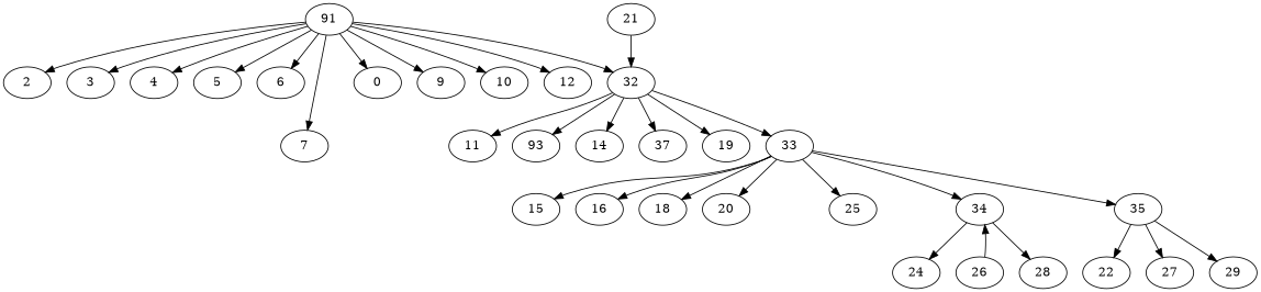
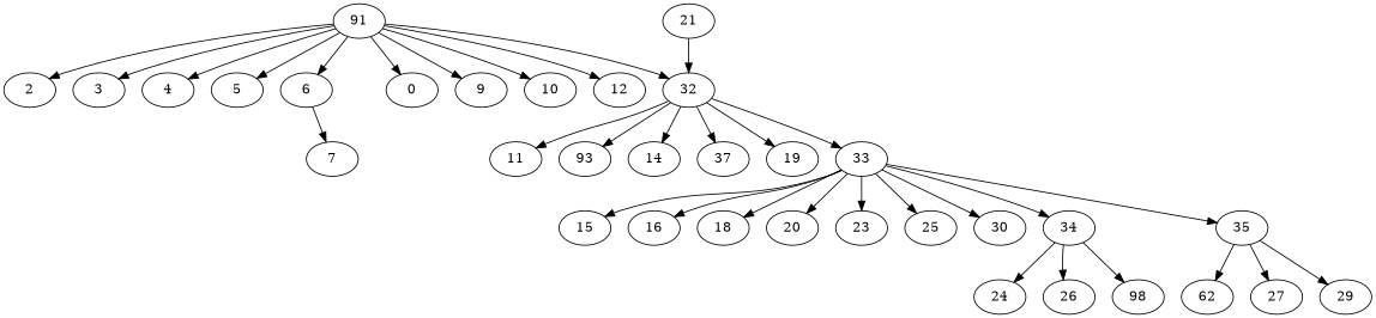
  digraph {
    n1 [label=91]
    2
    3
    4
    5
    6
    7
    n8 [label=0]
    9
    10
    12
    32
    11
    n14 [label=93]
    14
    n16 [label=37]
    19
    33
    21
    15
    16
    18
    20
+   23
    25
+   30
    34
    35
    24
    26
-   28
-   22
+   28 [label=98]
+   22 [label=62]
    27
    29
    n1 -> 2
    n1 -> 3
    n1 -> 4
    n1 -> 5
    n1 -> 6
-   n1 -> 7
+   6 -> 7
    n1 -> n8
    n1 -> 9
    n1 -> 10
    n1 -> 12
    n1 -> 32
    32 -> 11
    32 -> n14
    32 -> 14
    32 -> n16
    32 -> 19
    32 -> 33
    33 -> 15
    33 -> 16
    33 -> 18
    33 -> 20
+   33 -> 23
    33 -> 25
+   33 -> 30
    33 -> 34
    33 -> 35
    21 -> 32
    34 -> 24
-   26 -> 34
+   34 -> 26
    34 -> 28
    35 -> 22
    35 -> 27
    35 -> 29
  }
